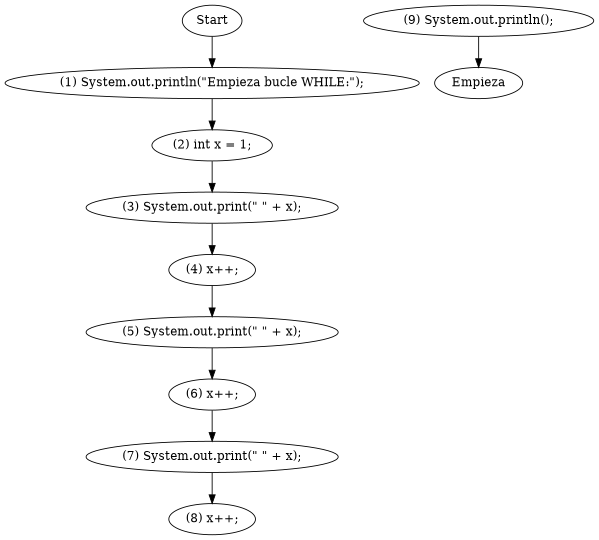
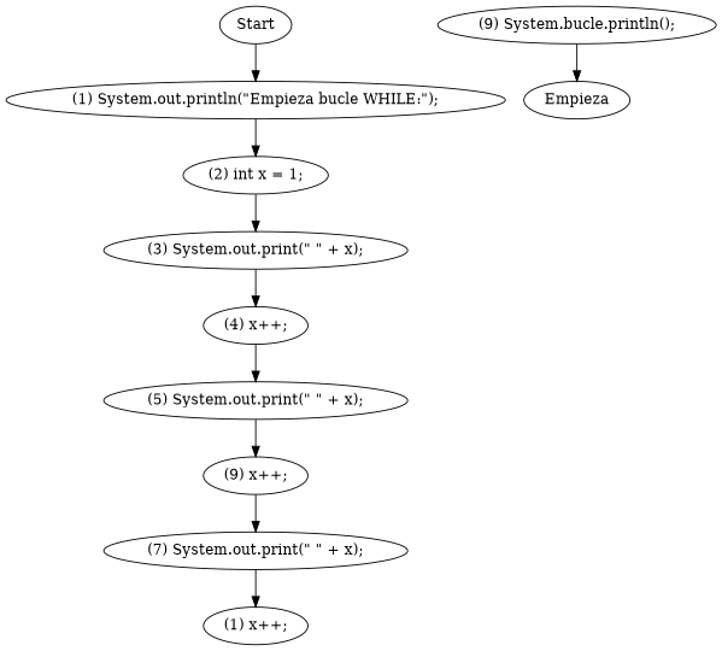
  digraph {
    Start
    "(1) System.out.println(\"Empieza bucle WHILE:\");"
    "(2) int x = 1;"
    "(3) System.out.print(\" \" + x);"
    "(4) x++;"
    "(5) System.out.print(\" \" + x);"
-   "(6) x++;"
+   "(6) x++;" [label="(9) x++;"]
    "(7) System.out.print(\" \" + x);"
-   "(8) x++;"
+   "(8) x++;" [label="(1) x++;"]
    n10 [label=Empieza]
-   "(9) System.out.println();"
+   "(9) System.out.println();" [label="(9) System.bucle.println();"]
    Start -> "(1) System.out.println(\"Empieza bucle WHILE:\");"
    "(1) System.out.println(\"Empieza bucle WHILE:\");" -> "(2) int x = 1;"
    "(2) int x = 1;" -> "(3) System.out.print(\" \" + x);"
    "(3) System.out.print(\" \" + x);" -> "(4) x++;"
    "(4) x++;" -> "(5) System.out.print(\" \" + x);"
    "(5) System.out.print(\" \" + x);" -> "(6) x++;"
    "(6) x++;" -> "(7) System.out.print(\" \" + x);"
    "(7) System.out.print(\" \" + x);" -> "(8) x++;"
    "(9) System.out.println();" -> n10
  }
